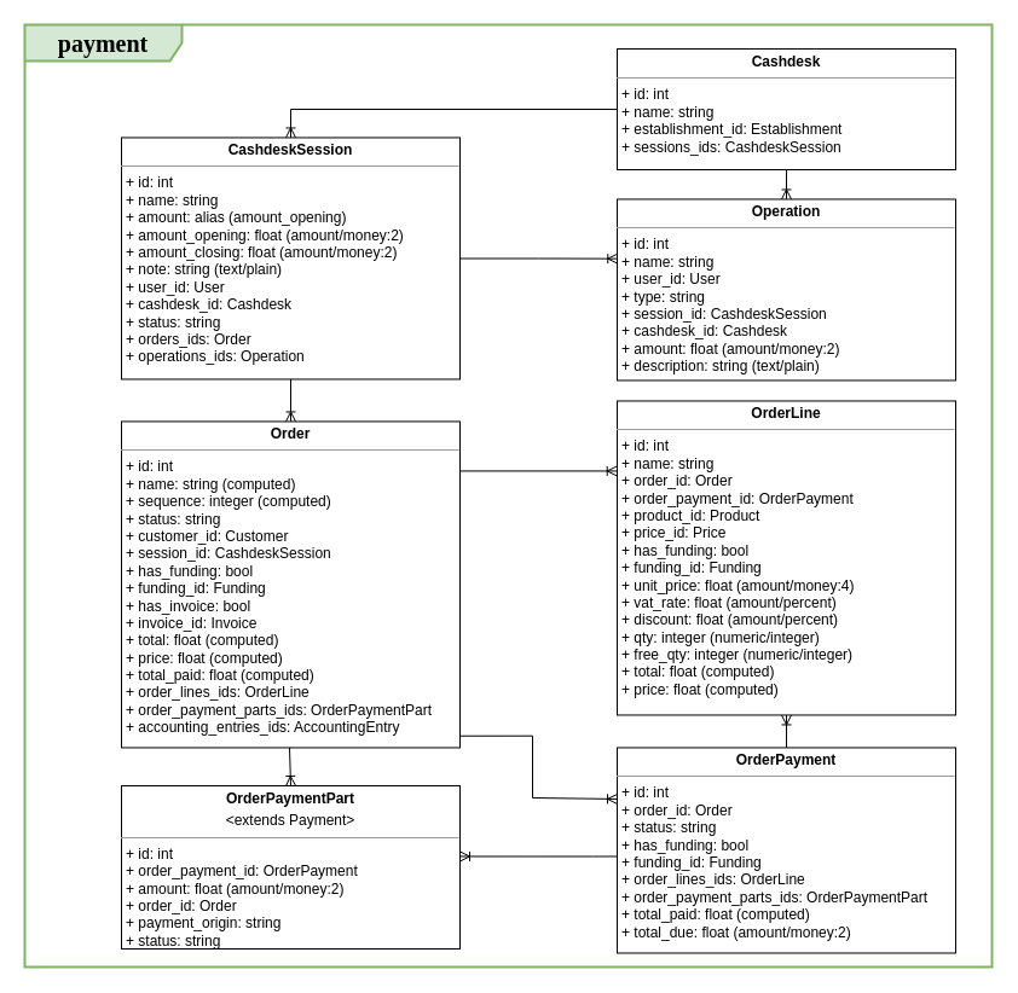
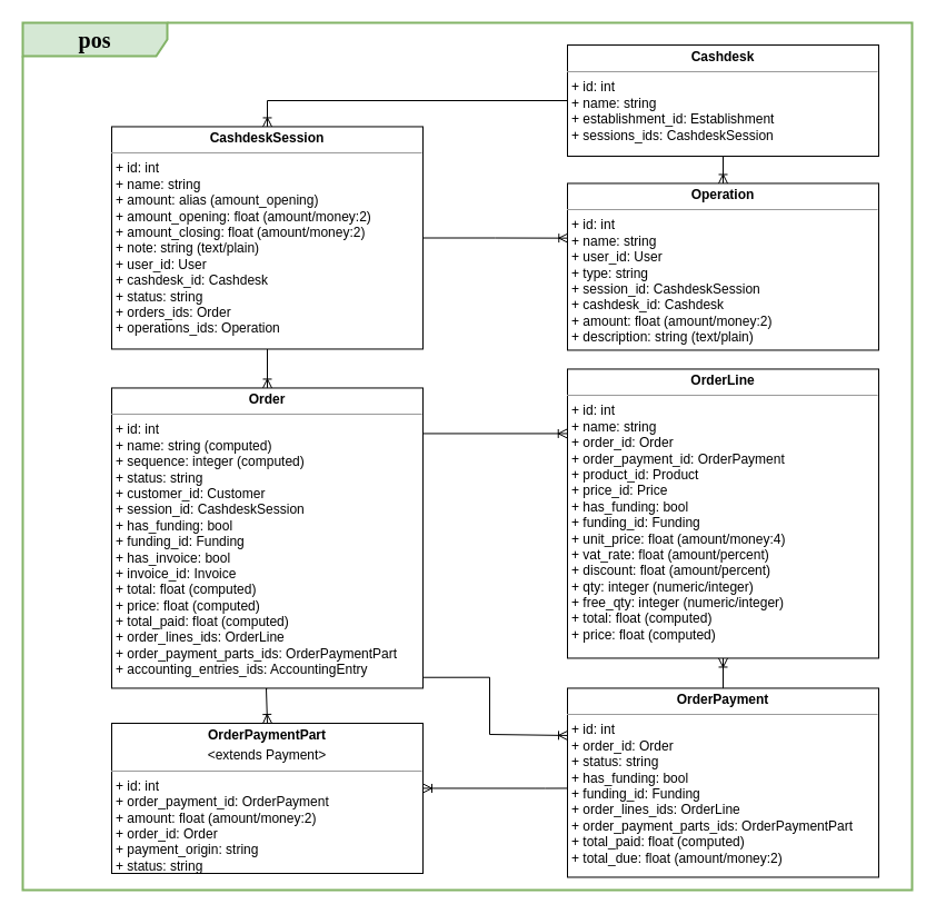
  <mxCell id="0" />
  <mxCell id="1" parent="0" />
- <mxCell id="2" value="&lt;font style=&quot;font-size: 20px;&quot;&gt;&lt;b&gt;payment&lt;/b&gt;&lt;/font&gt;" style="shape=umlFrame;whiteSpace=wrap;html=1;rounded=0;shadow=0;comic=0;labelBackgroundColor=none;strokeWidth=2;fontFamily=Verdana;fontSize=10;align=center;width=130;height=30;fillColor=#d5e8d4;strokeColor=#82b366;" parent="1" vertex="1"><mxGeometry x="20" y="20" width="800" height="780" as="geometry" /></mxCell>
+ <mxCell id="2" value="&lt;font style=&quot;font-size: 20px;&quot;&gt;&lt;b&gt;pos&lt;/b&gt;&lt;/font&gt;" style="shape=umlFrame;whiteSpace=wrap;html=1;rounded=0;shadow=0;comic=0;labelBackgroundColor=none;strokeWidth=2;fontFamily=Verdana;fontSize=10;align=center;width=130;height=30;fillColor=#d5e8d4;strokeColor=#82b366;" parent="1" vertex="1"><mxGeometry x="20" y="20" width="800" height="780" as="geometry" /></mxCell>
  <mxCell id="3" style="edgeStyle=orthogonalEdgeStyle;rounded=0;orthogonalLoop=1;jettySize=auto;html=1;entryX=0.5;entryY=0;entryDx=0;entryDy=0;startArrow=none;startFill=0;endArrow=ERoneToMany;endFill=0;" parent="1" source="5" target="8" edge="1"><mxGeometry relative="1" as="geometry" /></mxCell>
  <mxCell id="4" style="edgeStyle=orthogonalEdgeStyle;rounded=0;orthogonalLoop=1;jettySize=auto;html=1;entryX=0.5;entryY=0;entryDx=0;entryDy=0;startArrow=none;startFill=0;endArrow=ERoneToMany;endFill=0;" parent="1" source="5" target="9" edge="1"><mxGeometry relative="1" as="geometry" /></mxCell>
  <mxCell id="5" value="&lt;p style=&quot;margin: 0px ; margin-top: 4px ; text-align: center&quot;&gt;&lt;b&gt;Cashdesk&lt;/b&gt;&lt;/p&gt;&lt;hr size=&quot;1&quot;&gt;&lt;p style=&quot;margin: 0px ; margin-left: 4px&quot;&gt;+ id: int&lt;/p&gt;&lt;p style=&quot;margin: 0px ; margin-left: 4px&quot;&gt;+ name: string&lt;/p&gt;&lt;p style=&quot;margin: 0px ; margin-left: 4px&quot;&gt;+ establishment_id: Establishment&lt;/p&gt;&lt;p style=&quot;margin: 0px ; margin-left: 4px&quot;&gt;+ sessions_ids: CashdeskSession&lt;/p&gt;&lt;p style=&quot;margin: 0px ; margin-left: 4px&quot;&gt;&lt;br&gt;&lt;/p&gt;&lt;p style=&quot;margin: 0px ; margin-left: 4px&quot;&gt;&lt;br&gt;&lt;/p&gt;&lt;p style=&quot;margin: 0px 0px 0px 4px;&quot;&gt;&lt;br&gt;&lt;/p&gt;&lt;p style=&quot;margin: 0px 0px 0px 4px;&quot;&gt;&lt;br&gt;&lt;/p&gt;&lt;p style=&quot;margin: 0px 0px 0px 4px;&quot;&gt;&lt;br&gt;&lt;/p&gt;&lt;p style=&quot;margin: 0px 0px 0px 4px;&quot;&gt;&lt;br&gt;&lt;/p&gt;&lt;p style=&quot;margin: 0px 0px 0px 4px;&quot;&gt;&lt;br&gt;&lt;/p&gt;" style="verticalAlign=top;align=left;overflow=fill;fontSize=12;fontFamily=Helvetica;html=1;rounded=0;shadow=0;comic=0;labelBackgroundColor=none;strokeWidth=1" parent="1" vertex="1"><mxGeometry x="510" y="40" width="280" height="100" as="geometry" /></mxCell>
  <mxCell id="6" style="edgeStyle=orthogonalEdgeStyle;rounded=0;orthogonalLoop=1;jettySize=auto;html=1;entryX=0.001;entryY=0.328;entryDx=0;entryDy=0;startArrow=none;startFill=0;endArrow=ERoneToMany;endFill=0;entryPerimeter=0;" parent="1" source="8" target="9" edge="1"><mxGeometry relative="1" as="geometry" /></mxCell>
  <mxCell id="7" style="edgeStyle=orthogonalEdgeStyle;rounded=0;orthogonalLoop=1;jettySize=auto;html=1;entryX=0.5;entryY=0;entryDx=0;entryDy=0;startArrow=none;startFill=0;endArrow=ERoneToMany;endFill=0;" parent="1" source="8" target="12" edge="1"><mxGeometry relative="1" as="geometry" /></mxCell>
  <mxCell id="8" value="&lt;p style=&quot;margin: 0px ; margin-top: 4px ; text-align: center&quot;&gt;&lt;b&gt;CashdeskSession&lt;/b&gt;&lt;/p&gt;&lt;hr size=&quot;1&quot;&gt;&lt;p style=&quot;margin: 0px ; margin-left: 4px&quot;&gt;+ id: int&lt;/p&gt;&lt;p style=&quot;margin: 0px ; margin-left: 4px&quot;&gt;+ name: string&lt;/p&gt;&lt;p style=&quot;margin: 0px ; margin-left: 4px&quot;&gt;+ amount: alias (amount_opening)&lt;/p&gt;&lt;p style=&quot;margin: 0px ; margin-left: 4px&quot;&gt;+ amount_opening: float (amount/money:2)&lt;/p&gt;&lt;p style=&quot;margin: 0px ; margin-left: 4px&quot;&gt;+ amount_closing: float (amount/money:2)&lt;/p&gt;&lt;p style=&quot;margin: 0px ; margin-left: 4px&quot;&gt;+ note: string (text/plain)&lt;/p&gt;&lt;p style=&quot;margin: 0px ; margin-left: 4px&quot;&gt;+ user_id: User&lt;/p&gt;&lt;p style=&quot;margin: 0px ; margin-left: 4px&quot;&gt;+ cashdesk_id: Cashdesk&lt;/p&gt;&lt;p style=&quot;margin: 0px ; margin-left: 4px&quot;&gt;+ status: string&lt;/p&gt;&lt;p style=&quot;margin: 0px ; margin-left: 4px&quot;&gt;+ orders_ids: Order&lt;/p&gt;&lt;p style=&quot;margin: 0px ; margin-left: 4px&quot;&gt;+ operations_ids: Operation&lt;/p&gt;&lt;p style=&quot;margin: 0px ; margin-left: 4px&quot;&gt;&lt;br&gt;&lt;/p&gt;&lt;p style=&quot;margin: 0px ; margin-left: 4px&quot;&gt;&lt;br&gt;&lt;/p&gt;&lt;p style=&quot;margin: 0px 0px 0px 4px;&quot;&gt;&lt;br&gt;&lt;/p&gt;&lt;p style=&quot;margin: 0px 0px 0px 4px;&quot;&gt;&lt;br&gt;&lt;/p&gt;&lt;p style=&quot;margin: 0px 0px 0px 4px;&quot;&gt;&lt;br&gt;&lt;/p&gt;&lt;p style=&quot;margin: 0px 0px 0px 4px;&quot;&gt;&lt;br&gt;&lt;/p&gt;&lt;p style=&quot;margin: 0px 0px 0px 4px;&quot;&gt;&lt;br&gt;&lt;/p&gt;" style="verticalAlign=top;align=left;overflow=fill;fontSize=12;fontFamily=Helvetica;html=1;rounded=0;shadow=0;comic=0;labelBackgroundColor=none;strokeWidth=1" parent="1" vertex="1"><mxGeometry x="100" y="113.46" width="280" height="200" as="geometry" /></mxCell>
  <mxCell id="9" value="&lt;p style=&quot;margin: 0px ; margin-top: 4px ; text-align: center&quot;&gt;&lt;b&gt;Operation&lt;/b&gt;&lt;/p&gt;&lt;hr size=&quot;1&quot;&gt;&lt;p style=&quot;margin: 0px ; margin-left: 4px&quot;&gt;+ id: int&lt;/p&gt;&lt;p style=&quot;margin: 0px ; margin-left: 4px&quot;&gt;+ name: string&lt;/p&gt;&lt;p style=&quot;margin: 0px ; margin-left: 4px&quot;&gt;+ user_id: User&lt;/p&gt;&lt;p style=&quot;margin: 0px ; margin-left: 4px&quot;&gt;+ type: string&lt;/p&gt;&lt;p style=&quot;margin: 0px ; margin-left: 4px&quot;&gt;+ session_id: CashdeskSession&lt;/p&gt;&lt;p style=&quot;margin: 0px ; margin-left: 4px&quot;&gt;+ cashdesk_id: Cashdesk&lt;/p&gt;&lt;p style=&quot;margin: 0px ; margin-left: 4px&quot;&gt;+ amount: float (amount/money:2)&lt;/p&gt;&lt;p style=&quot;margin: 0px ; margin-left: 4px&quot;&gt;+ description: string (text/plain)&lt;/p&gt;&lt;p style=&quot;margin: 0px ; margin-left: 4px&quot;&gt;&lt;br&gt;&lt;/p&gt;&lt;p style=&quot;margin: 0px ; margin-left: 4px&quot;&gt;&lt;br&gt;&lt;/p&gt;&lt;p style=&quot;margin: 0px 0px 0px 4px;&quot;&gt;&lt;br&gt;&lt;/p&gt;&lt;p style=&quot;margin: 0px 0px 0px 4px;&quot;&gt;&lt;br&gt;&lt;/p&gt;&lt;p style=&quot;margin: 0px 0px 0px 4px;&quot;&gt;&lt;br&gt;&lt;/p&gt;&lt;p style=&quot;margin: 0px 0px 0px 4px;&quot;&gt;&lt;br&gt;&lt;/p&gt;&lt;p style=&quot;margin: 0px 0px 0px 4px;&quot;&gt;&lt;br&gt;&lt;/p&gt;" style="verticalAlign=top;align=left;overflow=fill;fontSize=12;fontFamily=Helvetica;html=1;rounded=0;shadow=0;comic=0;labelBackgroundColor=none;strokeWidth=1" parent="1" vertex="1"><mxGeometry x="510" y="164.46" width="280" height="150" as="geometry" /></mxCell>
  <mxCell id="10" style="edgeStyle=orthogonalEdgeStyle;rounded=0;orthogonalLoop=1;jettySize=auto;html=1;startArrow=none;startFill=0;endArrow=ERoneToMany;endFill=0;entryX=-0.001;entryY=0.223;entryDx=0;entryDy=0;entryPerimeter=0;" parent="1" source="12" target="13" edge="1"><mxGeometry relative="1" as="geometry"><mxPoint x="520" y="393.46" as="targetPoint" /><Array as="points"><mxPoint x="510" y="388.46" /></Array></mxGeometry></mxCell>
  <mxCell id="11" style="edgeStyle=orthogonalEdgeStyle;rounded=0;orthogonalLoop=1;jettySize=auto;html=1;entryX=0.5;entryY=0;entryDx=0;entryDy=0;startArrow=none;startFill=0;endArrow=ERoneToMany;endFill=0;exitX=0.5;exitY=1;exitDx=0;exitDy=0;" parent="1" source="12" target="17" edge="1"><mxGeometry relative="1" as="geometry"><mxPoint x="239.83" y="526.46" as="sourcePoint" /><mxPoint x="239.43" y="643.46" as="targetPoint" /><Array as="points"><mxPoint x="239" y="618" /><mxPoint x="239" y="650" /></Array></mxGeometry></mxCell>
  <mxCell id="12" value="&lt;p style=&quot;margin: 0px ; margin-top: 4px ; text-align: center&quot;&gt;&lt;b&gt;Order&lt;/b&gt;&lt;/p&gt;&lt;hr size=&quot;1&quot;&gt;&lt;p style=&quot;margin: 0px ; margin-left: 4px&quot;&gt;+ id: int&lt;/p&gt;&lt;p style=&quot;margin: 0px ; margin-left: 4px&quot;&gt;+ name: string (computed)&lt;/p&gt;&lt;p style=&quot;margin: 0px ; margin-left: 4px&quot;&gt;+ sequence: integer (computed)&lt;/p&gt;&lt;p style=&quot;margin: 0px ; margin-left: 4px&quot;&gt;+ status: string&lt;/p&gt;&lt;p style=&quot;margin: 0px ; margin-left: 4px&quot;&gt;+ customer_id: Customer&lt;/p&gt;&lt;p style=&quot;margin: 0px ; margin-left: 4px&quot;&gt;+ session_id: CashdeskSession&lt;/p&gt;&lt;p style=&quot;margin: 0px ; margin-left: 4px&quot;&gt;+ has_funding: bool&lt;/p&gt;&lt;p style=&quot;margin: 0px ; margin-left: 4px&quot;&gt;+ funding_id: Funding&lt;/p&gt;&lt;p style=&quot;margin: 0px ; margin-left: 4px&quot;&gt;+ has_invoice: bool&lt;/p&gt;&lt;p style=&quot;margin: 0px ; margin-left: 4px&quot;&gt;+ invoice_id: Invoice&lt;/p&gt;&lt;p style=&quot;margin: 0px ; margin-left: 4px&quot;&gt;+ total: float (computed)&lt;/p&gt;&lt;p style=&quot;margin: 0px ; margin-left: 4px&quot;&gt;+ price: float (computed)&lt;/p&gt;&lt;p style=&quot;margin: 0px ; margin-left: 4px&quot;&gt;+ total_paid: float (computed)&lt;/p&gt;&lt;p style=&quot;margin: 0px ; margin-left: 4px&quot;&gt;+ order_lines_ids: OrderLine&lt;/p&gt;&lt;p style=&quot;margin: 0px ; margin-left: 4px&quot;&gt;+ order_payment_parts_ids: OrderPaymentPart&lt;/p&gt;&lt;p style=&quot;margin: 0px ; margin-left: 4px&quot;&gt;+ accounting_entries_ids: AccountingEntry&lt;/p&gt;&lt;p style=&quot;margin: 0px ; margin-left: 4px&quot;&gt;&lt;br&gt;&lt;/p&gt;&lt;p style=&quot;margin: 0px ; margin-left: 4px&quot;&gt;&lt;br&gt;&lt;/p&gt;&lt;p style=&quot;margin: 0px 0px 0px 4px;&quot;&gt;&lt;br&gt;&lt;/p&gt;&lt;p style=&quot;margin: 0px 0px 0px 4px;&quot;&gt;&lt;br&gt;&lt;/p&gt;&lt;p style=&quot;margin: 0px 0px 0px 4px;&quot;&gt;&lt;br&gt;&lt;/p&gt;&lt;p style=&quot;margin: 0px 0px 0px 4px;&quot;&gt;&lt;br&gt;&lt;/p&gt;&lt;p style=&quot;margin: 0px 0px 0px 4px;&quot;&gt;&lt;br&gt;&lt;/p&gt;" style="verticalAlign=top;align=left;overflow=fill;fontSize=12;fontFamily=Helvetica;html=1;rounded=0;shadow=0;comic=0;labelBackgroundColor=none;strokeWidth=1" parent="1" vertex="1"><mxGeometry x="100" y="348.46" width="280" height="270" as="geometry" /></mxCell>
  <mxCell id="13" value="&lt;p style=&quot;margin: 0px ; margin-top: 4px ; text-align: center&quot;&gt;&lt;b&gt;OrderLine&lt;/b&gt;&lt;/p&gt;&lt;hr size=&quot;1&quot;&gt;&lt;p style=&quot;margin: 0px ; margin-left: 4px&quot;&gt;+ id: int&lt;/p&gt;&lt;p style=&quot;margin: 0px ; margin-left: 4px&quot;&gt;+ name: string&amp;nbsp;&lt;/p&gt;&lt;p style=&quot;margin: 0px ; margin-left: 4px&quot;&gt;+ order_id: Order&lt;/p&gt;&lt;p style=&quot;margin: 0px ; margin-left: 4px&quot;&gt;+ order_payment_id: OrderPayment&lt;/p&gt;&lt;p style=&quot;margin: 0px ; margin-left: 4px&quot;&gt;+ product_id: Product&lt;/p&gt;&lt;p style=&quot;margin: 0px ; margin-left: 4px&quot;&gt;+ price_id: Price&lt;/p&gt;&lt;p style=&quot;margin: 0px ; margin-left: 4px&quot;&gt;+ has_funding: bool&lt;/p&gt;&lt;p style=&quot;margin: 0px ; margin-left: 4px&quot;&gt;+ funding_id: Funding&lt;/p&gt;&lt;p style=&quot;margin: 0px ; margin-left: 4px&quot;&gt;+ unit_price: float (amount/money:4)&lt;/p&gt;&lt;p style=&quot;margin: 0px ; margin-left: 4px&quot;&gt;+ vat_rate: float (amount/percent)&lt;/p&gt;&lt;p style=&quot;margin: 0px ; margin-left: 4px&quot;&gt;+ discount: float (amount/percent)&lt;/p&gt;&lt;p style=&quot;margin: 0px ; margin-left: 4px&quot;&gt;+ qty: integer (numeric/integer)&lt;/p&gt;&lt;p style=&quot;margin: 0px ; margin-left: 4px&quot;&gt;+ free_qty: integer (numeric/integer)&lt;/p&gt;&lt;p style=&quot;margin: 0px ; margin-left: 4px&quot;&gt;+ total: float (computed)&lt;/p&gt;&lt;p style=&quot;margin: 0px ; margin-left: 4px&quot;&gt;+ price: float (computed)&lt;/p&gt;&lt;p style=&quot;margin: 0px ; margin-left: 4px&quot;&gt;&lt;br&gt;&lt;/p&gt;&lt;p style=&quot;margin: 0px ; margin-left: 4px&quot;&gt;&lt;br&gt;&lt;/p&gt;&lt;p style=&quot;margin: 0px 0px 0px 4px;&quot;&gt;&lt;br&gt;&lt;/p&gt;&lt;p style=&quot;margin: 0px 0px 0px 4px;&quot;&gt;&lt;br&gt;&lt;/p&gt;&lt;p style=&quot;margin: 0px 0px 0px 4px;&quot;&gt;&lt;br&gt;&lt;/p&gt;&lt;p style=&quot;margin: 0px 0px 0px 4px;&quot;&gt;&lt;br&gt;&lt;/p&gt;&lt;p style=&quot;margin: 0px 0px 0px 4px;&quot;&gt;&lt;br&gt;&lt;/p&gt;" style="verticalAlign=top;align=left;overflow=fill;fontSize=12;fontFamily=Helvetica;html=1;rounded=0;shadow=0;comic=0;labelBackgroundColor=none;strokeWidth=1" parent="1" vertex="1"><mxGeometry x="510" y="331.46" width="280" height="260" as="geometry" /></mxCell>
  <mxCell id="14" style="edgeStyle=orthogonalEdgeStyle;rounded=0;orthogonalLoop=1;jettySize=auto;html=1;entryX=0.5;entryY=1;entryDx=0;entryDy=0;startArrow=none;startFill=0;endArrow=ERoneToMany;endFill=0;" parent="1" target="13" edge="1"><mxGeometry relative="1" as="geometry"><mxPoint x="650" y="618.46" as="sourcePoint" /></mxGeometry></mxCell>
  <mxCell id="15" value="" style="edgeStyle=orthogonalEdgeStyle;rounded=0;orthogonalLoop=1;jettySize=auto;html=1;startArrow=none;startFill=0;endArrow=ERoneToMany;endFill=0;" parent="1" edge="1"><mxGeometry relative="1" as="geometry"><Array as="points"><mxPoint x="490" y="708.46" /><mxPoint x="490" y="708.46" /></Array><mxPoint x="510" y="708.46" as="sourcePoint" /><mxPoint x="380" y="708.46" as="targetPoint" /></mxGeometry></mxCell>
  <mxCell id="16" value="&lt;p style=&quot;margin: 0px ; margin-top: 4px ; text-align: center&quot;&gt;&lt;b&gt;OrderPayment&lt;/b&gt;&lt;/p&gt;&lt;hr size=&quot;1&quot;&gt;&lt;p style=&quot;margin: 0px ; margin-left: 4px&quot;&gt;+ id: int&lt;/p&gt;&lt;p style=&quot;margin: 0px ; margin-left: 4px&quot;&gt;+ order_id: Order&lt;/p&gt;&lt;p style=&quot;margin: 0px ; margin-left: 4px&quot;&gt;+ status: string&lt;/p&gt;&lt;p style=&quot;margin: 0px ; margin-left: 4px&quot;&gt;+ has_funding: bool&lt;/p&gt;&lt;p style=&quot;margin: 0px ; margin-left: 4px&quot;&gt;+ funding_id: Funding&lt;/p&gt;&lt;p style=&quot;margin: 0px ; margin-left: 4px&quot;&gt;+ order_lines_ids: OrderLine&lt;/p&gt;&lt;p style=&quot;margin: 0px ; margin-left: 4px&quot;&gt;+ order_payment_parts_ids: OrderPaymentPart&lt;/p&gt;&lt;p style=&quot;margin: 0px ; margin-left: 4px&quot;&gt;+ total_paid: float (computed)&lt;/p&gt;&lt;p style=&quot;margin: 0px ; margin-left: 4px&quot;&gt;+ total_due: float (amount/money:2)&lt;/p&gt;&lt;p style=&quot;margin: 0px ; margin-left: 4px&quot;&gt;&lt;br&gt;&lt;/p&gt;&lt;p style=&quot;margin: 0px ; margin-left: 4px&quot;&gt;&lt;br&gt;&lt;/p&gt;&lt;p style=&quot;margin: 0px ; margin-left: 4px&quot;&gt;&lt;br&gt;&lt;/p&gt;&lt;p style=&quot;margin: 0px ; margin-left: 4px&quot;&gt;&lt;br&gt;&lt;/p&gt;&lt;p style=&quot;margin: 0px 0px 0px 4px;&quot;&gt;&lt;br&gt;&lt;/p&gt;&lt;p style=&quot;margin: 0px 0px 0px 4px;&quot;&gt;&lt;br&gt;&lt;/p&gt;&lt;p style=&quot;margin: 0px 0px 0px 4px;&quot;&gt;&lt;br&gt;&lt;/p&gt;&lt;p style=&quot;margin: 0px 0px 0px 4px;&quot;&gt;&lt;br&gt;&lt;/p&gt;&lt;p style=&quot;margin: 0px 0px 0px 4px;&quot;&gt;&lt;br&gt;&lt;/p&gt;" style="verticalAlign=top;align=left;overflow=fill;fontSize=12;fontFamily=Helvetica;html=1;rounded=0;shadow=0;comic=0;labelBackgroundColor=none;strokeWidth=1" parent="1" vertex="1"><mxGeometry x="510" y="618.46" width="280" height="170" as="geometry" /></mxCell>
  <mxCell id="17" value="&lt;p style=&quot;margin: 0px ; margin-top: 4px ; text-align: center&quot;&gt;&lt;b&gt;OrderPaymentPart&lt;/b&gt;&lt;/p&gt;&lt;p style=&quot;margin: 0px ; margin-top: 4px ; text-align: center&quot;&gt;&amp;lt;extends Payment&amp;gt;&lt;/p&gt;&lt;hr size=&quot;1&quot;&gt;&lt;p style=&quot;margin: 0px ; margin-left: 4px&quot;&gt;+ id: int&lt;/p&gt;&lt;p style=&quot;margin: 0px ; margin-left: 4px&quot;&gt;+ order_payment_id: OrderPayment&lt;/p&gt;&lt;p style=&quot;margin: 0px ; margin-left: 4px&quot;&gt;+ amount: float (amount/money:2)&lt;/p&gt;&lt;p style=&quot;margin: 0px ; margin-left: 4px&quot;&gt;+ order_id: Order&lt;/p&gt;&lt;p style=&quot;margin: 0px ; margin-left: 4px&quot;&gt;+ payment_origin: string&lt;/p&gt;&lt;p style=&quot;margin: 0px ; margin-left: 4px&quot;&gt;+ status: string&lt;/p&gt;&lt;p style=&quot;margin: 0px ; margin-left: 4px&quot;&gt;&lt;br&gt;&lt;/p&gt;&lt;p style=&quot;margin: 0px ; margin-left: 4px&quot;&gt;&lt;br&gt;&lt;/p&gt;&lt;p style=&quot;margin: 0px ; margin-left: 4px&quot;&gt;&lt;br&gt;&lt;/p&gt;&lt;p style=&quot;margin: 0px ; margin-left: 4px&quot;&gt;&lt;br&gt;&lt;/p&gt;&lt;p style=&quot;margin: 0px 0px 0px 4px;&quot;&gt;&lt;br&gt;&lt;/p&gt;&lt;p style=&quot;margin: 0px 0px 0px 4px;&quot;&gt;&lt;br&gt;&lt;/p&gt;&lt;p style=&quot;margin: 0px 0px 0px 4px;&quot;&gt;&lt;br&gt;&lt;/p&gt;&lt;p style=&quot;margin: 0px 0px 0px 4px;&quot;&gt;&lt;br&gt;&lt;/p&gt;&lt;p style=&quot;margin: 0px 0px 0px 4px;&quot;&gt;&lt;br&gt;&lt;/p&gt;" style="verticalAlign=top;align=left;overflow=fill;fontSize=12;fontFamily=Helvetica;html=1;rounded=0;shadow=0;comic=0;labelBackgroundColor=none;strokeWidth=1" parent="1" vertex="1"><mxGeometry x="100" y="650" width="280" height="135" as="geometry" /></mxCell>
  <mxCell id="18" style="edgeStyle=orthogonalEdgeStyle;rounded=0;orthogonalLoop=1;jettySize=auto;html=1;startArrow=none;startFill=0;endArrow=ERoneToMany;endFill=0;entryX=0;entryY=0.25;entryDx=0;entryDy=0;exitX=1.002;exitY=0.964;exitDx=0;exitDy=0;exitPerimeter=0;" edge="1" parent="1" source="12" target="16"><mxGeometry relative="1" as="geometry"><mxPoint x="520" y="399" as="targetPoint" /><Array as="points"><mxPoint x="440" y="609" /><mxPoint x="440" y="660" /><mxPoint x="510" y="660" /></Array><mxPoint x="390" y="399" as="sourcePoint" /></mxGeometry></mxCell>
